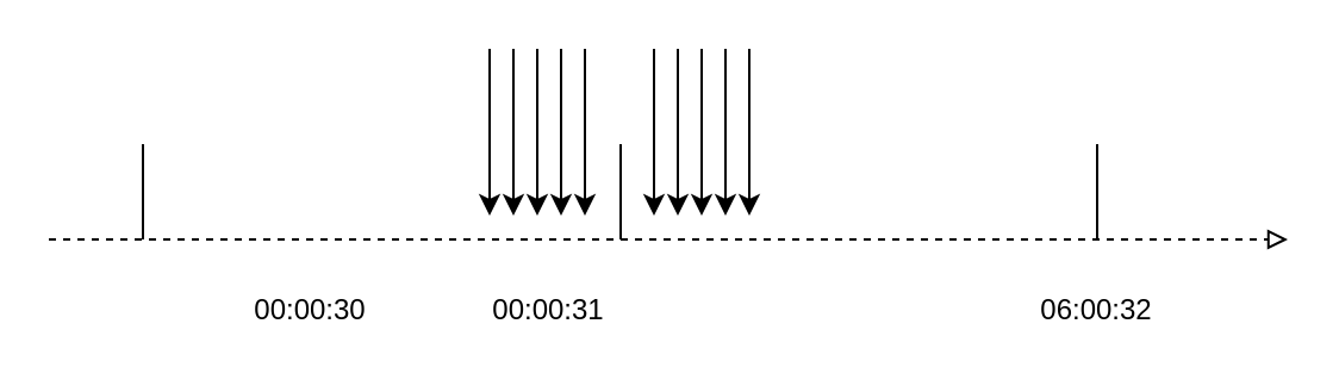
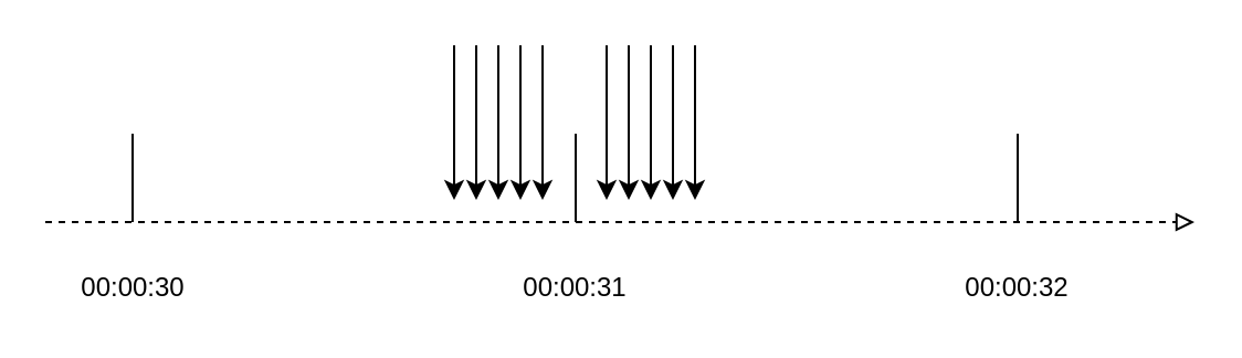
  <mxCell id="0" />
  <mxCell id="1" parent="0" />
  <mxCell id="2" value="" style="endArrow=block;html=1;endFill=0;dashed=1;" parent="1" edge="1"><mxGeometry width="50" height="50" relative="1" as="geometry"><mxPoint x="20" y="100" as="sourcePoint" /><mxPoint x="540" y="100" as="targetPoint" /></mxGeometry></mxCell>
- <mxCell id="3" value="00:00:30" style="text;html=1;strokeColor=none;fillColor=none;align=center;verticalAlign=middle;whiteSpace=wrap;rounded=0;" parent="1" vertex="1"><mxGeometry x="110" y="120" width="40" height="20" as="geometry" /></mxCell>
+ <mxCell id="3" value="00:00:30" style="text;html=1;strokeColor=none;fillColor=none;align=center;verticalAlign=middle;whiteSpace=wrap;rounded=0;" parent="1" vertex="1"><mxGeometry x="40" y="120" width="40" height="20" as="geometry" /></mxCell>
  <mxCell id="4" value="" style="endArrow=none;html=1;" parent="1" edge="1"><mxGeometry width="50" height="50" relative="1" as="geometry"><mxPoint x="59.5" y="100" as="sourcePoint" /><mxPoint x="59.5" y="60" as="targetPoint" /></mxGeometry></mxCell>
- <mxCell id="5" value="00:00:31" style="text;html=1;strokeColor=none;fillColor=none;align=center;verticalAlign=middle;whiteSpace=wrap;rounded=0;" parent="1" vertex="1"><mxGeometry x="210" y="120" width="40" height="20" as="geometry" /></mxCell>
+ <mxCell id="5" value="00:00:31" style="text;html=1;strokeColor=none;fillColor=none;align=center;verticalAlign=middle;whiteSpace=wrap;rounded=0;" parent="1" vertex="1"><mxGeometry x="240" y="120" width="40" height="20" as="geometry" /></mxCell>
  <mxCell id="6" value="" style="endArrow=none;html=1;" parent="1" edge="1"><mxGeometry width="50" height="50" relative="1" as="geometry"><mxPoint x="260" y="100" as="sourcePoint" /><mxPoint x="260" y="60" as="targetPoint" /></mxGeometry></mxCell>
  <mxCell id="7" value="" style="endArrow=none;html=1;" parent="1" edge="1"><mxGeometry width="50" height="50" relative="1" as="geometry"><mxPoint x="460" y="100" as="sourcePoint" /><mxPoint x="460" y="60" as="targetPoint" /></mxGeometry></mxCell>
- <mxCell id="8" value="06:00:32" style="text;html=1;strokeColor=none;fillColor=none;align=center;verticalAlign=middle;whiteSpace=wrap;rounded=0;" parent="1" vertex="1"><mxGeometry x="440" y="120" width="40" height="20" as="geometry" /></mxCell>
+ <mxCell id="8" value="00:00:32" style="text;html=1;strokeColor=none;fillColor=none;align=center;verticalAlign=middle;whiteSpace=wrap;rounded=0;" parent="1" vertex="1"><mxGeometry x="440" y="120" width="40" height="20" as="geometry" /></mxCell>
  <mxCell id="9" value="" style="endArrow=classic;html=1;" parent="1" edge="1"><mxGeometry width="50" height="50" relative="1" as="geometry"><mxPoint x="205" y="20" as="sourcePoint" /><mxPoint x="205" y="90" as="targetPoint" /></mxGeometry></mxCell>
  <mxCell id="10" value="" style="endArrow=classic;html=1;" parent="1" edge="1"><mxGeometry width="50" height="50" relative="1" as="geometry"><mxPoint x="215" y="20" as="sourcePoint" /><mxPoint x="215" y="90" as="targetPoint" /></mxGeometry></mxCell>
  <mxCell id="11" value="" style="endArrow=classic;html=1;" parent="1" edge="1"><mxGeometry width="50" height="50" relative="1" as="geometry"><mxPoint x="225" y="20" as="sourcePoint" /><mxPoint x="225" y="90" as="targetPoint" /></mxGeometry></mxCell>
  <mxCell id="12" value="" style="endArrow=classic;html=1;" parent="1" edge="1"><mxGeometry width="50" height="50" relative="1" as="geometry"><mxPoint x="235" y="20" as="sourcePoint" /><mxPoint x="235" y="90" as="targetPoint" /></mxGeometry></mxCell>
  <mxCell id="13" value="" style="endArrow=classic;html=1;" parent="1" edge="1"><mxGeometry width="50" height="50" relative="1" as="geometry"><mxPoint x="245" y="20" as="sourcePoint" /><mxPoint x="245" y="90" as="targetPoint" /></mxGeometry></mxCell>
  <mxCell id="14" value="" style="endArrow=classic;html=1;" parent="1" edge="1"><mxGeometry width="50" height="50" relative="1" as="geometry"><mxPoint x="274" y="20" as="sourcePoint" /><mxPoint x="274" y="90" as="targetPoint" /></mxGeometry></mxCell>
  <mxCell id="15" value="" style="endArrow=classic;html=1;" parent="1" edge="1"><mxGeometry width="50" height="50" relative="1" as="geometry"><mxPoint x="284" y="20" as="sourcePoint" /><mxPoint x="284" y="90" as="targetPoint" /></mxGeometry></mxCell>
  <mxCell id="16" value="" style="endArrow=classic;html=1;" parent="1" edge="1"><mxGeometry width="50" height="50" relative="1" as="geometry"><mxPoint x="294" y="20" as="sourcePoint" /><mxPoint x="294" y="90" as="targetPoint" /></mxGeometry></mxCell>
  <mxCell id="17" value="" style="endArrow=classic;html=1;" parent="1" edge="1"><mxGeometry width="50" height="50" relative="1" as="geometry"><mxPoint x="304" y="20" as="sourcePoint" /><mxPoint x="304" y="90" as="targetPoint" /></mxGeometry></mxCell>
  <mxCell id="18" value="" style="endArrow=classic;html=1;" parent="1" edge="1"><mxGeometry width="50" height="50" relative="1" as="geometry"><mxPoint x="314" y="20" as="sourcePoint" /><mxPoint x="314" y="90" as="targetPoint" /></mxGeometry></mxCell>
